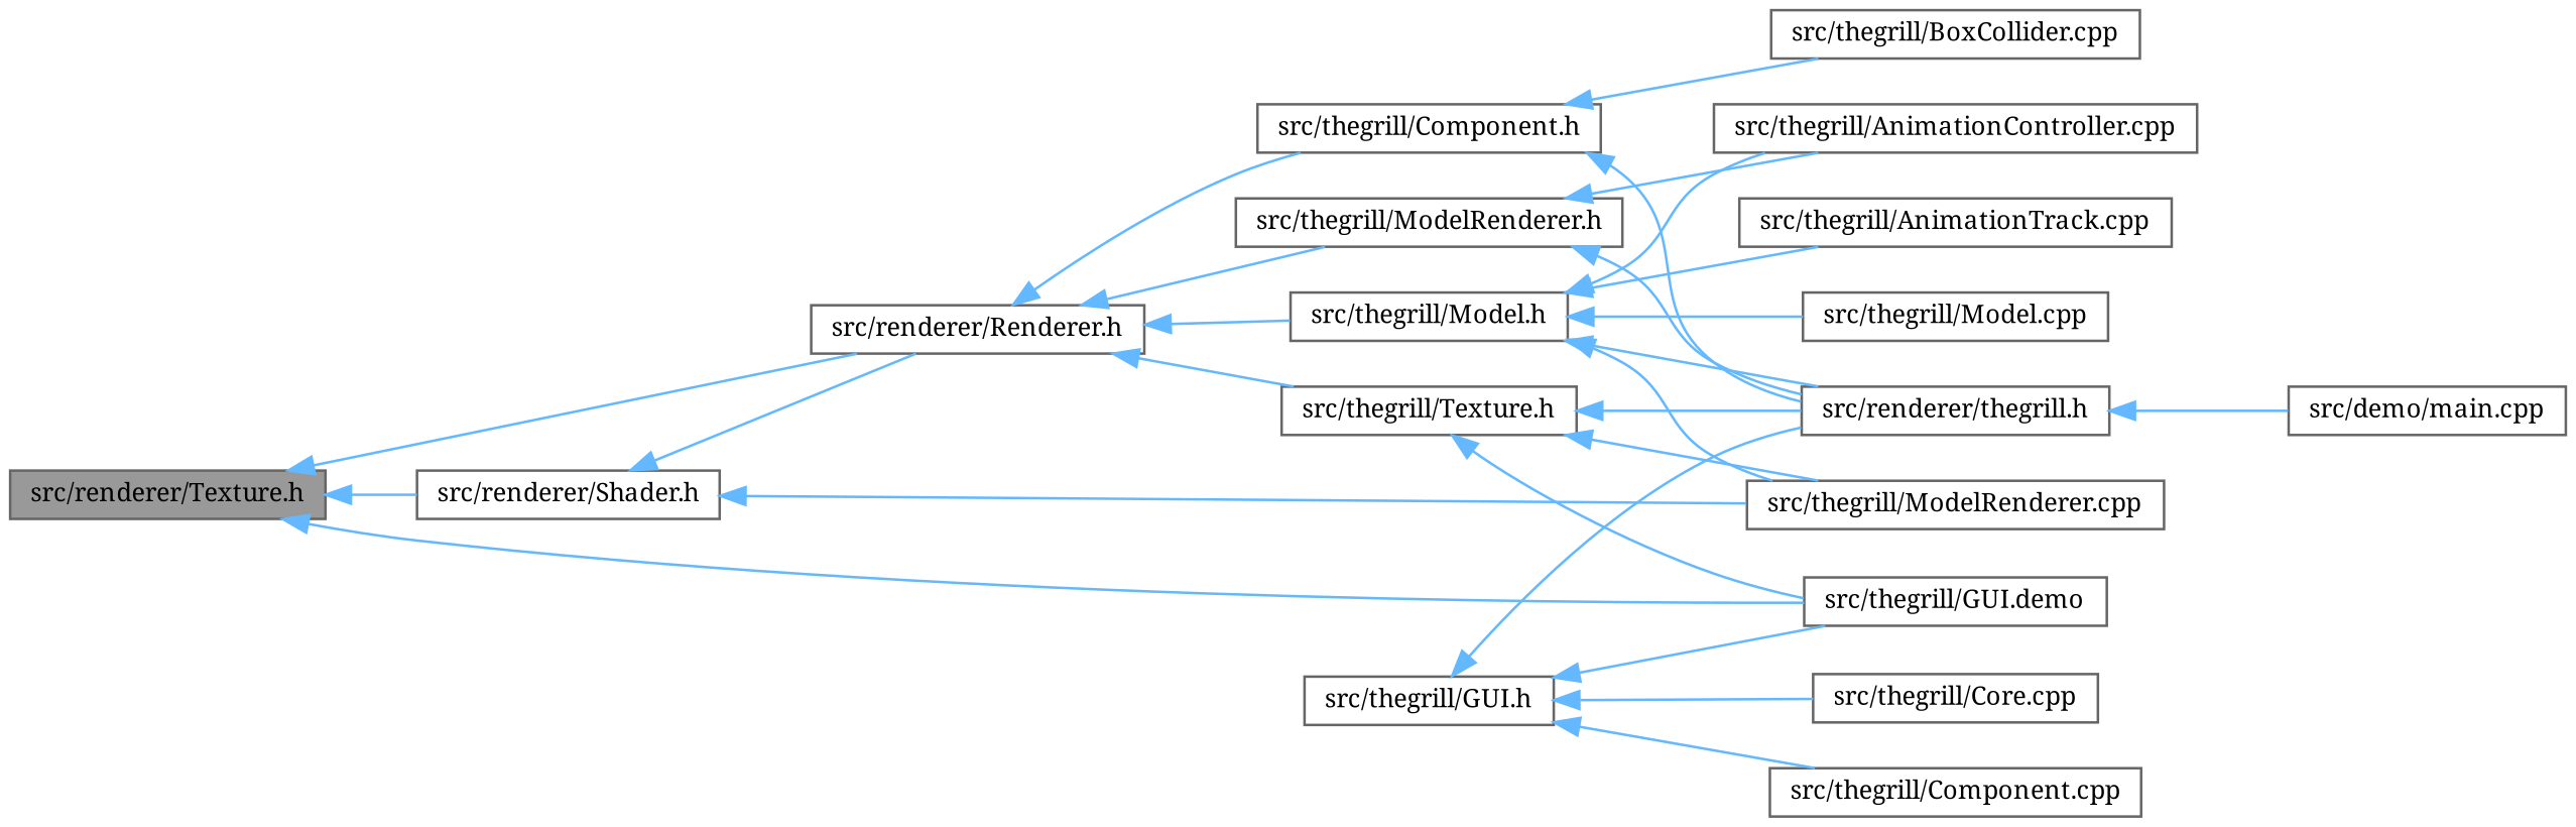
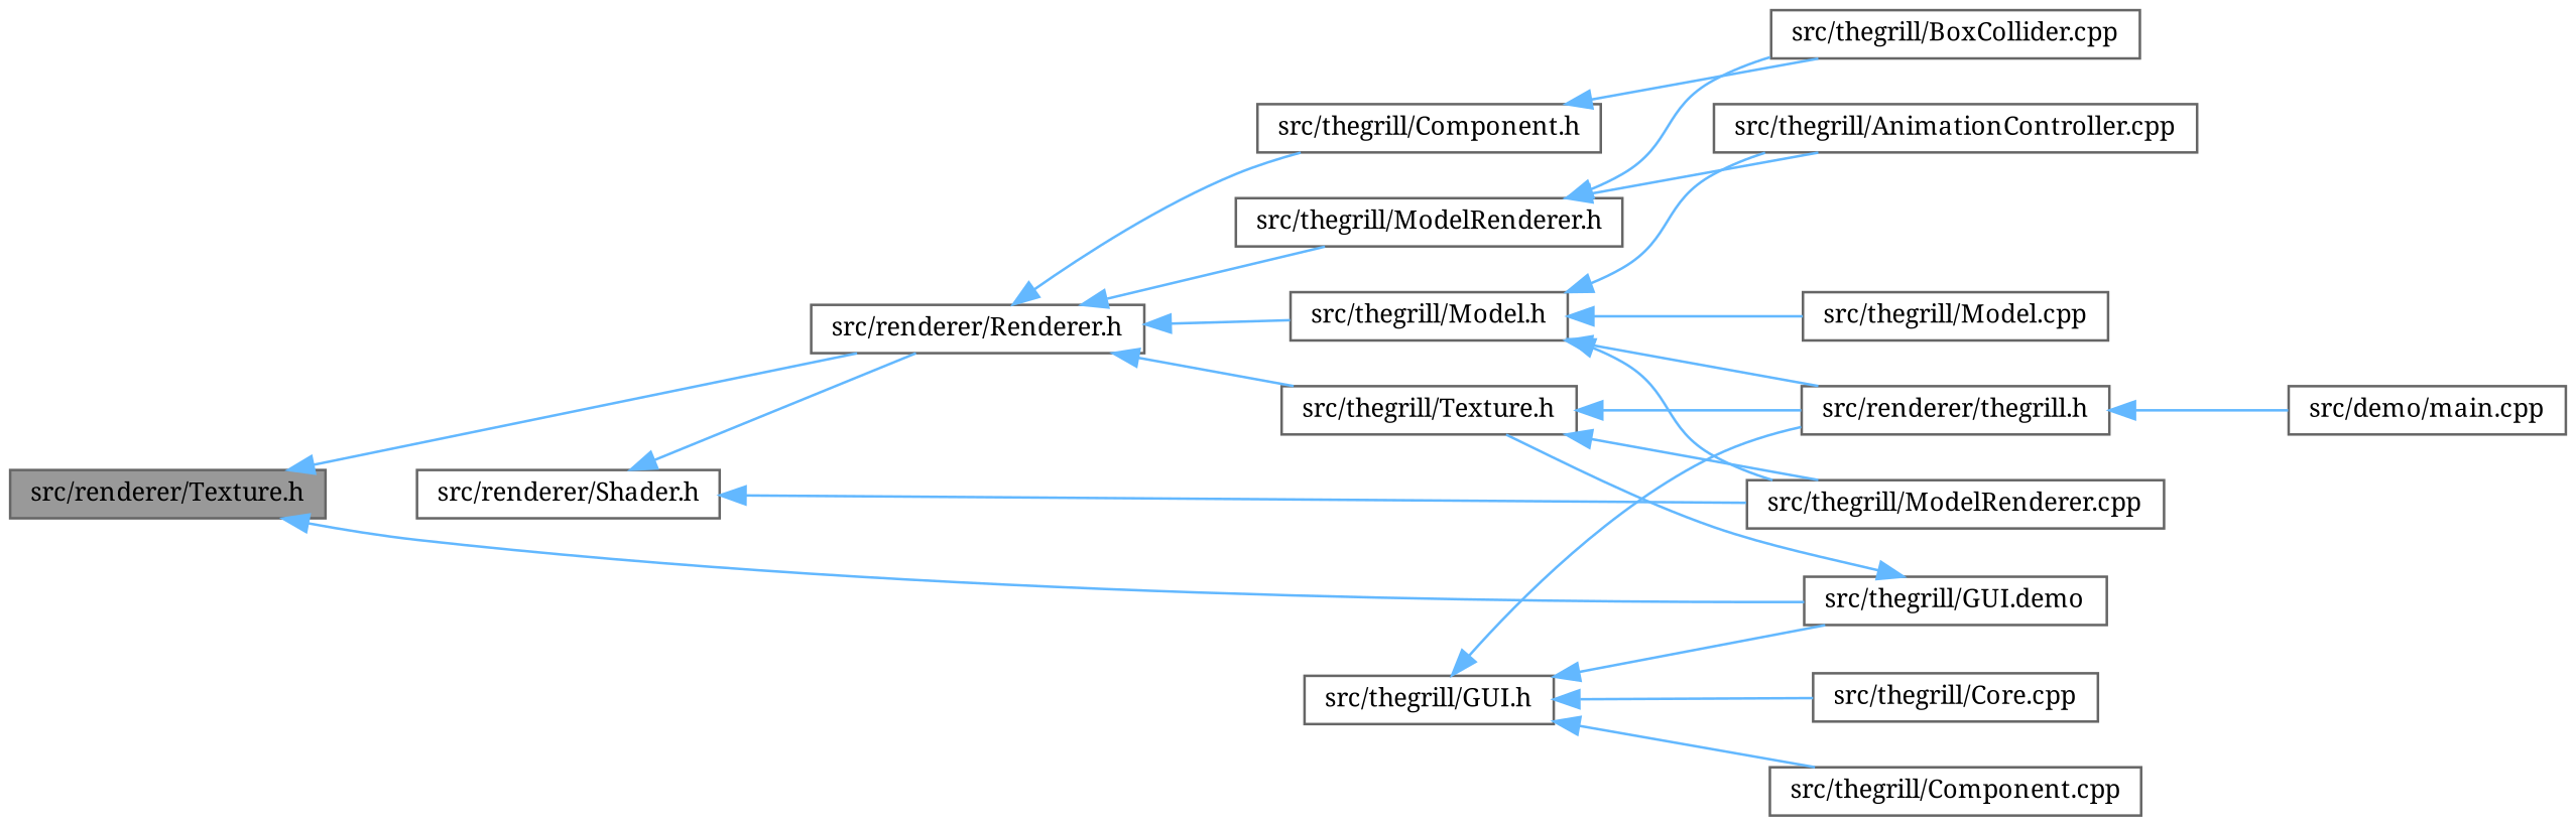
  digraph {
    fontname="Noto Serif"
    rankdir=LR
    node [color=grey40 fillcolor=white fontname="Noto Serif" fontsize=10 shape=box style=filled]
    edge [color=steelblue1 dir=back fontname="Noto Serif" fontsize=10 labelfontname=Helvetica labelfontsize=10 style=solid]
    n1 [color=gray40 fillcolor=grey60 fontcolor=black height=0.2 label="src/renderer/Texture.h" width=0.4]
    n2 [height=0.2 label="src/renderer/Renderer.h" width=0.4]
    n3 [height=0.2 label="src/thegrill/GUI.demo" width=0.4]
    n4 [height=0.2 label="src/renderer/Shader.h" width=0.4]
    n5 [height=0.2 label="src/thegrill/Component.h" width=0.4]
    n6 [height=0.2 label="src/thegrill/Model.h" width=0.4]
    n7 [height=0.2 label="src/thegrill/ModelRenderer.h" width=0.4]
    n8 [height=0.2 label="src/thegrill/Texture.h" width=0.4]
    n9 [height=0.2 label="src/thegrill/ModelRenderer.cpp" width=0.4]
    n10 [height=0.2 label="src/thegrill/BoxCollider.cpp" width=0.4]
    n11 [height=0.2 label="src/renderer/thegrill.h" width=0.4]
    n12 [height=0.2 label="src/thegrill/AnimationController.cpp" width=0.4]
-   n13 [height=0.2 label="src/thegrill/AnimationTrack.cpp" width=0.4]
    n14 [height=0.2 label="src/thegrill/Model.cpp" width=0.4]
    n15 [height=0.2 label="src/demo/main.cpp" width=0.4]
    n16 [height=0.2 label="src/thegrill/GUI.h" width=0.4]
    n17 [height=0.2 label="src/thegrill/Component.cpp" width=0.4]
    n18 [height=0.2 label="src/thegrill/Core.cpp" width=0.4]
    n1 -> n2
    n1 -> n3
-   n1 -> n4
    n2 -> n5
    n2 -> n6
    n2 -> n7
    n2 -> n8
    n4 -> n2
    n4 -> n9
    n5 -> n10
-   n5 -> n11
    n6 -> n9
    n6 -> n11
    n6 -> n12
-   n6 -> n13
    n6 -> n14
-   n7 -> n11
+   n7 -> n10
    n7 -> n12
-   n8 -> n3
+   n3 -> n8
    n8 -> n9
    n8 -> n11
    n11 -> n15
    n16 -> n3
    n16 -> n11
    n16 -> n17
    n16 -> n18
  }
